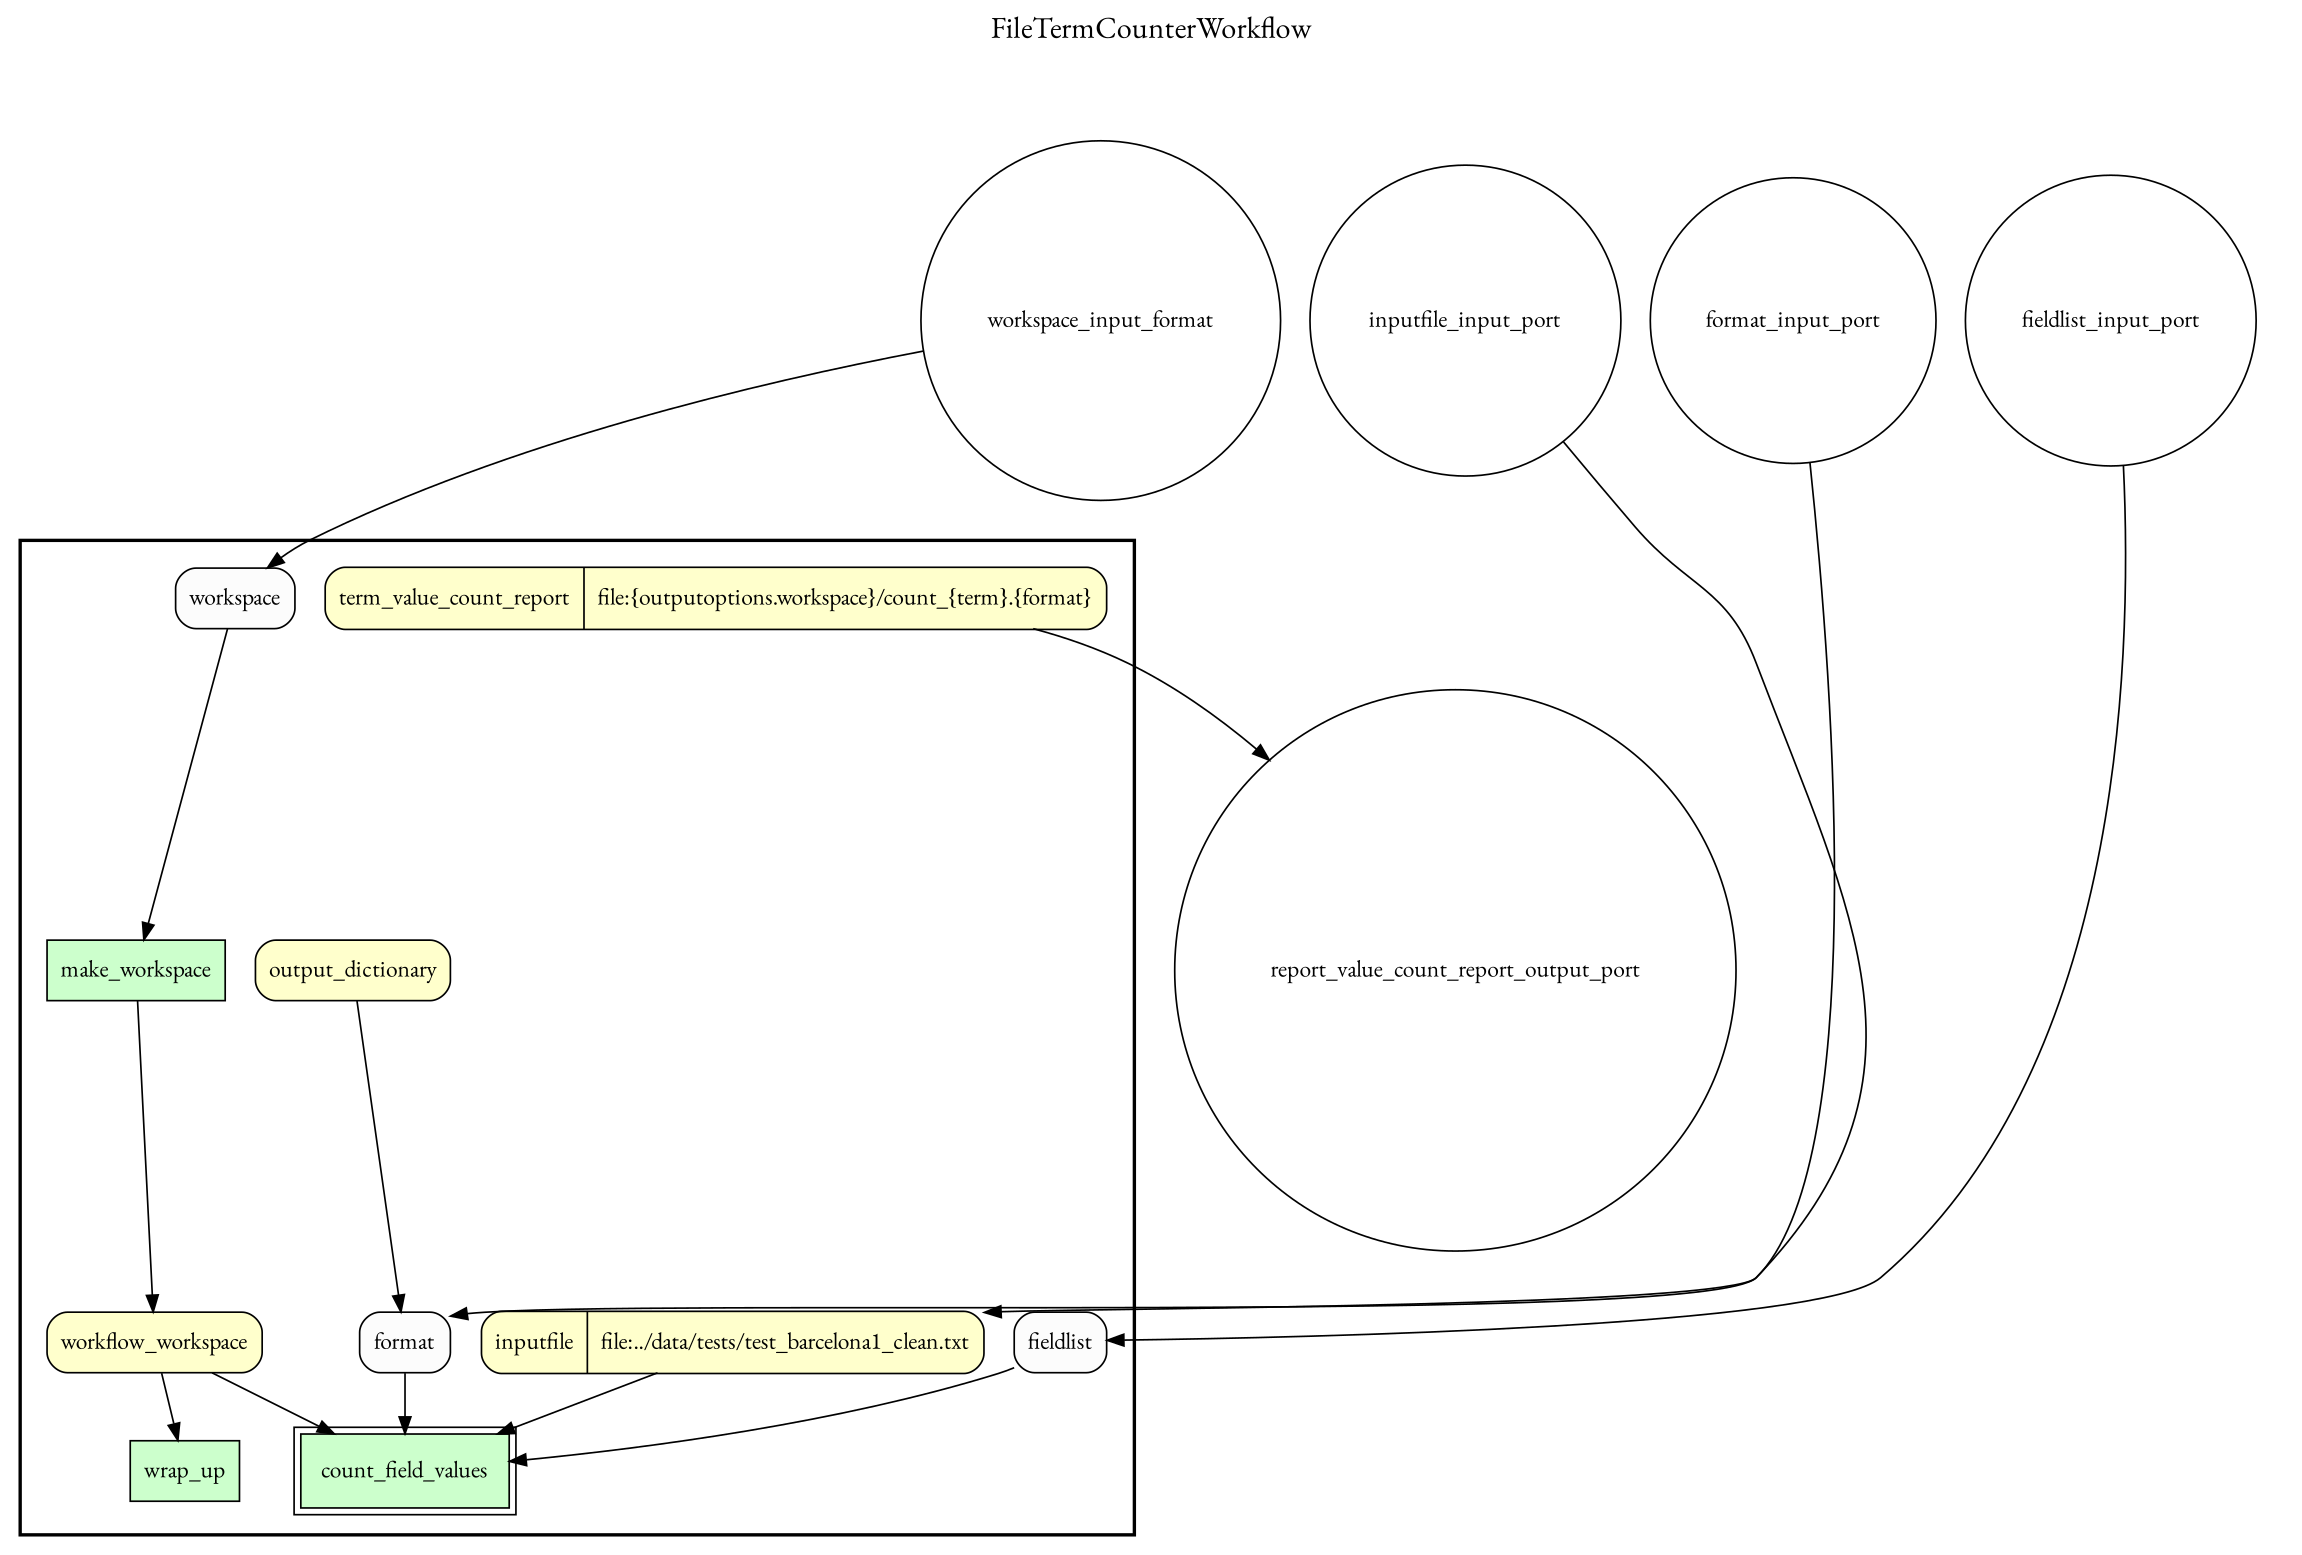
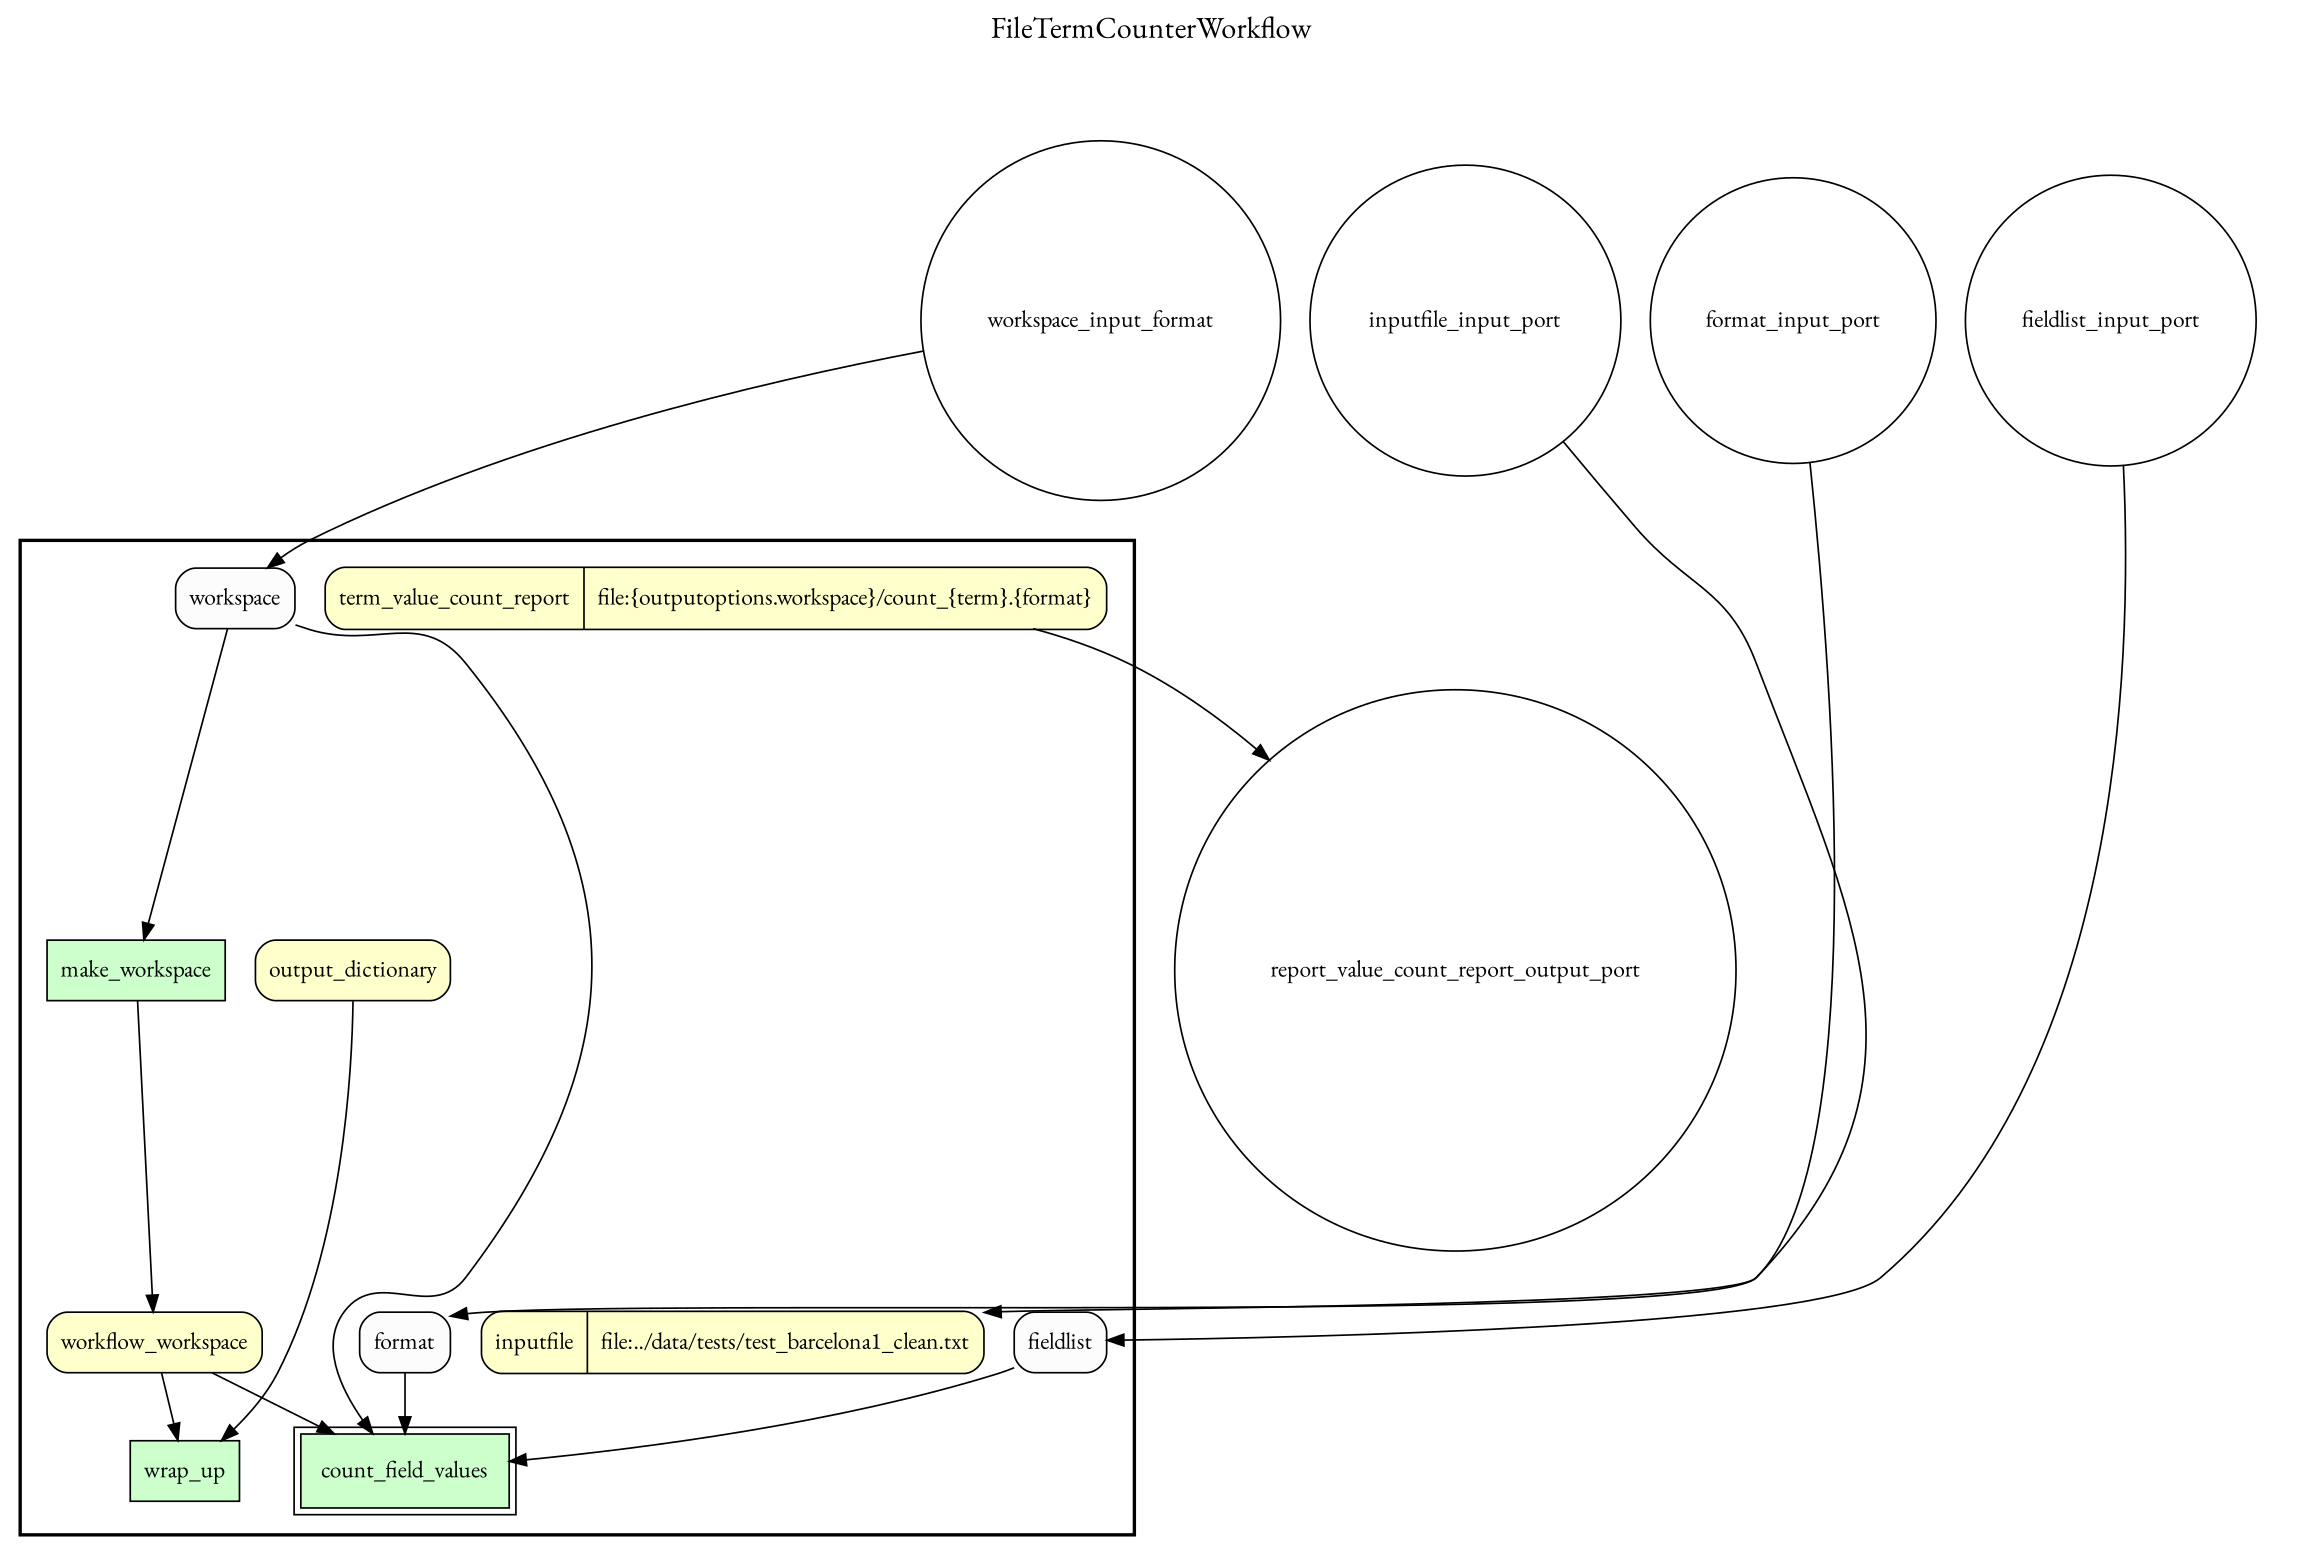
  digraph {
    fontname="EB Garamond"
    fontsize=18
    label=FileTermCounterWorkflow
    labelloc=t
    rankdir=TB
    node [fillcolor="#FFFFFF" fontname="EB Garamond" peripheries=1 shape=box style="rounded,filled"]
    edge [fontname="EB Garamond"]
    make_workspace [fillcolor="#CCFFCC" style=filled]
    workflow_workspace [fillcolor="#FFFFCC"]
    wrap_up [fillcolor="#CCFFCC" style=filled]
    count_field_values [fillcolor="#CCFFCC" peripheries=2 style=filled]
    n5 [fillcolor="#FFFFCC" label="{{<f0> term_value_count_report |<f1> file\:\{outputoptions.workspace\}/count_\{term\}.\{format\}}}" rankdir=LR shape=record]
    output_dictionary [fillcolor="#FFFFCC"]
    n7 [fillcolor="#FFFFCC" label="{{<f0> inputfile |<f1> file\:../data/tests/test_barcelona1_clean.txt}}" rankdir=LR shape=record]
    workspace [fillcolor="#FCFCFC"]
    format [fillcolor="#FCFCFC"]
    fieldlist [fillcolor="#FCFCFC"]
    n11 [label=workspace_input_format shape=circle width=0.2]
    inputfile_input_port [shape=circle width=0.2]
    format_input_port [shape=circle width=0.2]
    fieldlist_input_port [shape=circle width=0.2]
    n15 [label=report_value_count_report_output_port shape=circle width=0.2]
    subgraph cluster_1 {
      color=black
      label=""
      penwidth=2
      subgraph cluster_2 {
        color=black
        label=""
        penwidth=0
        make_workspace
        workflow_workspace
        wrap_up
        count_field_values
        n5
        output_dictionary
        n7
        workspace
        format
        fieldlist
      }
    }
    subgraph cluster_3 {
      label=""
      penwidth=0
      subgraph cluster_4 {
        label=""
        penwidth=0
        n15
      }
    }
    subgraph cluster_5 {
      label=""
      penwidth=0
      subgraph cluster_6 {
        label=""
        penwidth=0
        n11
        inputfile_input_port
        format_input_port
        fieldlist_input_port
      }
    }
    make_workspace -> workflow_workspace
    workflow_workspace -> wrap_up
    workflow_workspace -> count_field_values
    n5 -> n15
-   output_dictionary -> format
-   n7 -> count_field_values
+   output_dictionary -> wrap_up
+   workspace -> count_field_values
    workspace -> make_workspace
    format -> count_field_values
    fieldlist -> count_field_values
    n11 -> workspace
    inputfile_input_port -> n7
    format_input_port -> format
    fieldlist_input_port -> fieldlist
  }
